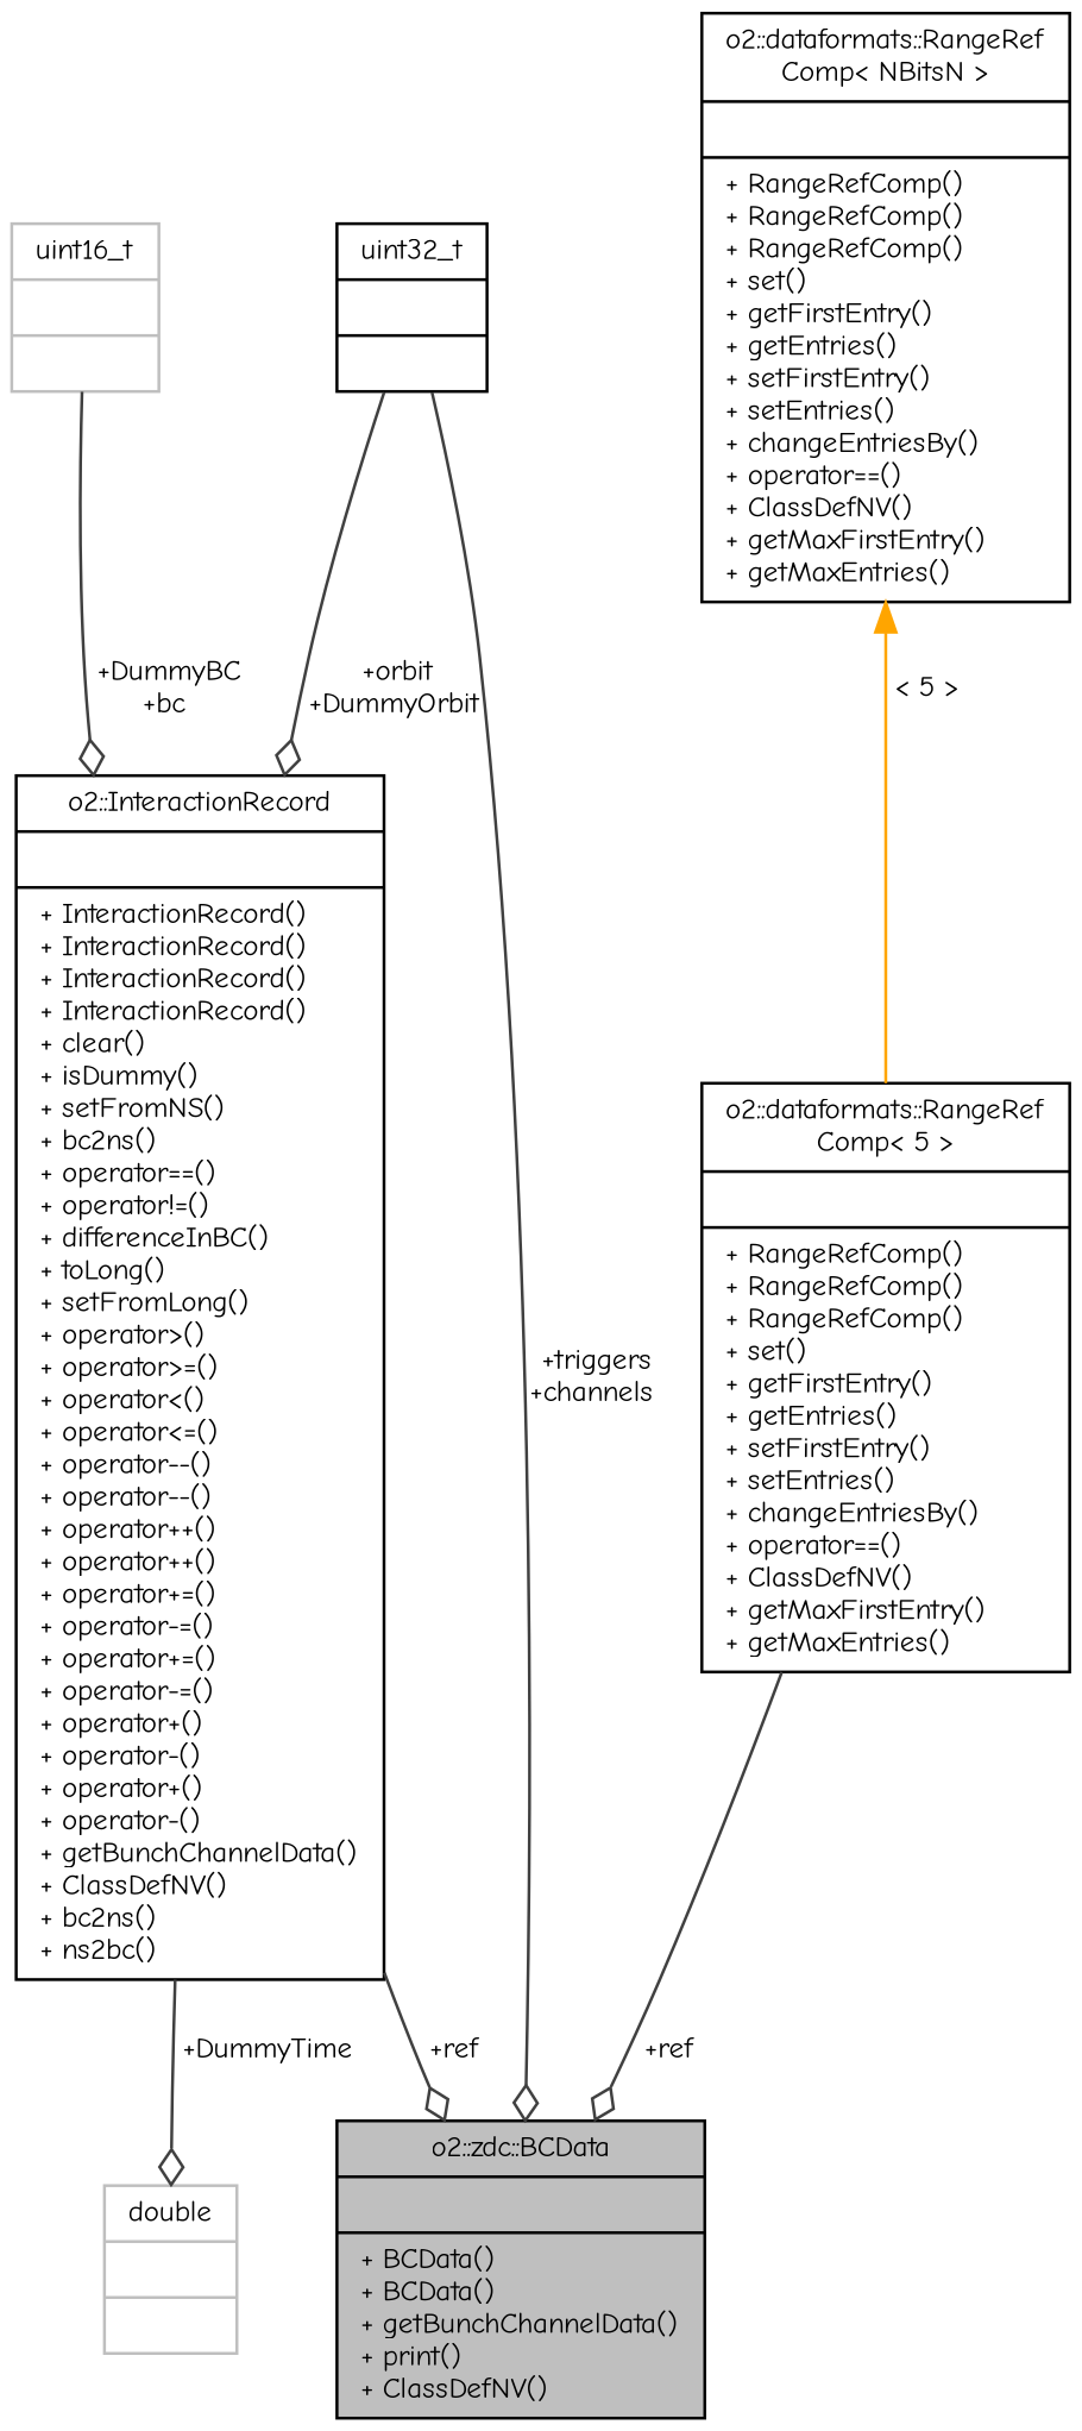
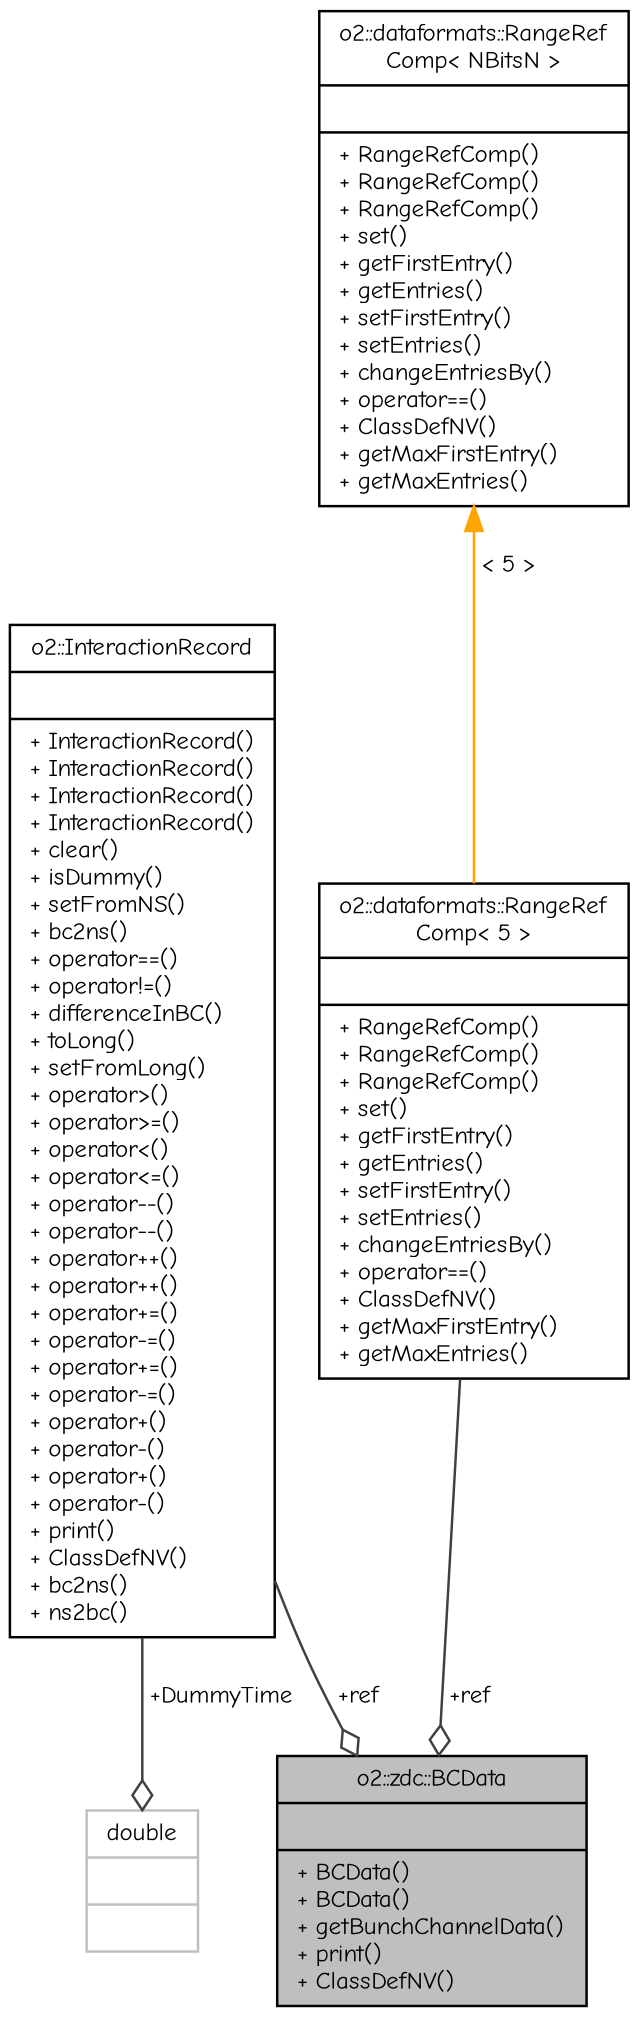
  digraph {
    fontname="Comic Neue"
    node [color=black fontname="Comic Neue" fontsize=10 shape=record]
    edge [arrowhead=odiamond color=grey25 fontname="Comic Neue" fontsize=10 labelfontname=Helvetica labelfontsize=10 style=solid]
    n1 [fillcolor=grey75 fontcolor=black height=0.2 label="{o2::zdc::BCData\n||+ BCData()\l+ BCData()\l+ getBunchChannelData()\l+ print()\l+ ClassDefNV()\l}" style=filled width=0.4]
-   n2 [height=0.2 label="{o2::InteractionRecord\n||+ InteractionRecord()\l+ InteractionRecord()\l+ InteractionRecord()\l+ InteractionRecord()\l+ clear()\l+ isDummy()\l+ setFromNS()\l+ bc2ns()\l+ operator==()\l+ operator!=()\l+ differenceInBC()\l+ toLong()\l+ setFromLong()\l+ operator\>()\l+ operator\>=()\l+ operator\<()\l+ operator\<=()\l+ operator--()\l+ operator--()\l+ operator++()\l+ operator++()\l+ operator+=()\l+ operator-=()\l+ operator+=()\l+ operator-=()\l+ operator+()\l+ operator-()\l+ operator+()\l+ operator-()\l+ getBunchChannelData()\l+ ClassDefNV()\l+ bc2ns()\l+ ns2bc()\l}" width=0.4]
+   n2 [height=0.2 label="{o2::InteractionRecord\n||+ InteractionRecord()\l+ InteractionRecord()\l+ InteractionRecord()\l+ InteractionRecord()\l+ clear()\l+ isDummy()\l+ setFromNS()\l+ bc2ns()\l+ operator==()\l+ operator!=()\l+ differenceInBC()\l+ toLong()\l+ setFromLong()\l+ operator\>()\l+ operator\>=()\l+ operator\<()\l+ operator\<=()\l+ operator--()\l+ operator--()\l+ operator++()\l+ operator++()\l+ operator+=()\l+ operator-=()\l+ operator+=()\l+ operator-=()\l+ operator+()\l+ operator-()\l+ operator+()\l+ operator-()\l+ print()\l+ ClassDefNV()\l+ bc2ns()\l+ ns2bc()\l}" width=0.4]
    n3 [color=grey75 height=0.2 label="{double\n||}" width=0.4]
-   n4 [color=grey75 height=0.2 label="{uint16_t\n||}" width=0.4]
-   n5 [height=0.2 label="{uint32_t\n||}" width=0.4]
    n6 [height=0.2 label="{o2::dataformats::RangeRef\lComp\< 5 \>\n||+ RangeRefComp()\l+ RangeRefComp()\l+ RangeRefComp()\l+ set()\l+ getFirstEntry()\l+ getEntries()\l+ setFirstEntry()\l+ setEntries()\l+ changeEntriesBy()\l+ operator==()\l+ ClassDefNV()\l+ getMaxFirstEntry()\l+ getMaxEntries()\l}" width=0.4]
    n7 [height=0.2 label="{o2::dataformats::RangeRef\lComp\< NBitsN \>\n||+ RangeRefComp()\l+ RangeRefComp()\l+ RangeRefComp()\l+ set()\l+ getFirstEntry()\l+ getEntries()\l+ setFirstEntry()\l+ setEntries()\l+ changeEntriesBy()\l+ operator==()\l+ ClassDefNV()\l+ getMaxFirstEntry()\l+ getMaxEntries()\l}" width=0.4]
    n2 -> n1 [label=" +ref"]
    n2 -> n3 [label=" +DummyTime"]
-   n4 -> n2 [label=" +DummyBC\n+bc"]
-   n5 -> n1 [label=" +triggers\n+channels"]
-   n5 -> n2 [label=" +orbit\n+DummyOrbit"]
    n6 -> n1 [label=" +ref"]
    n7 -> n6 [color=orange dir=back label=" \< 5 \>" arrowhead=""]
  }
